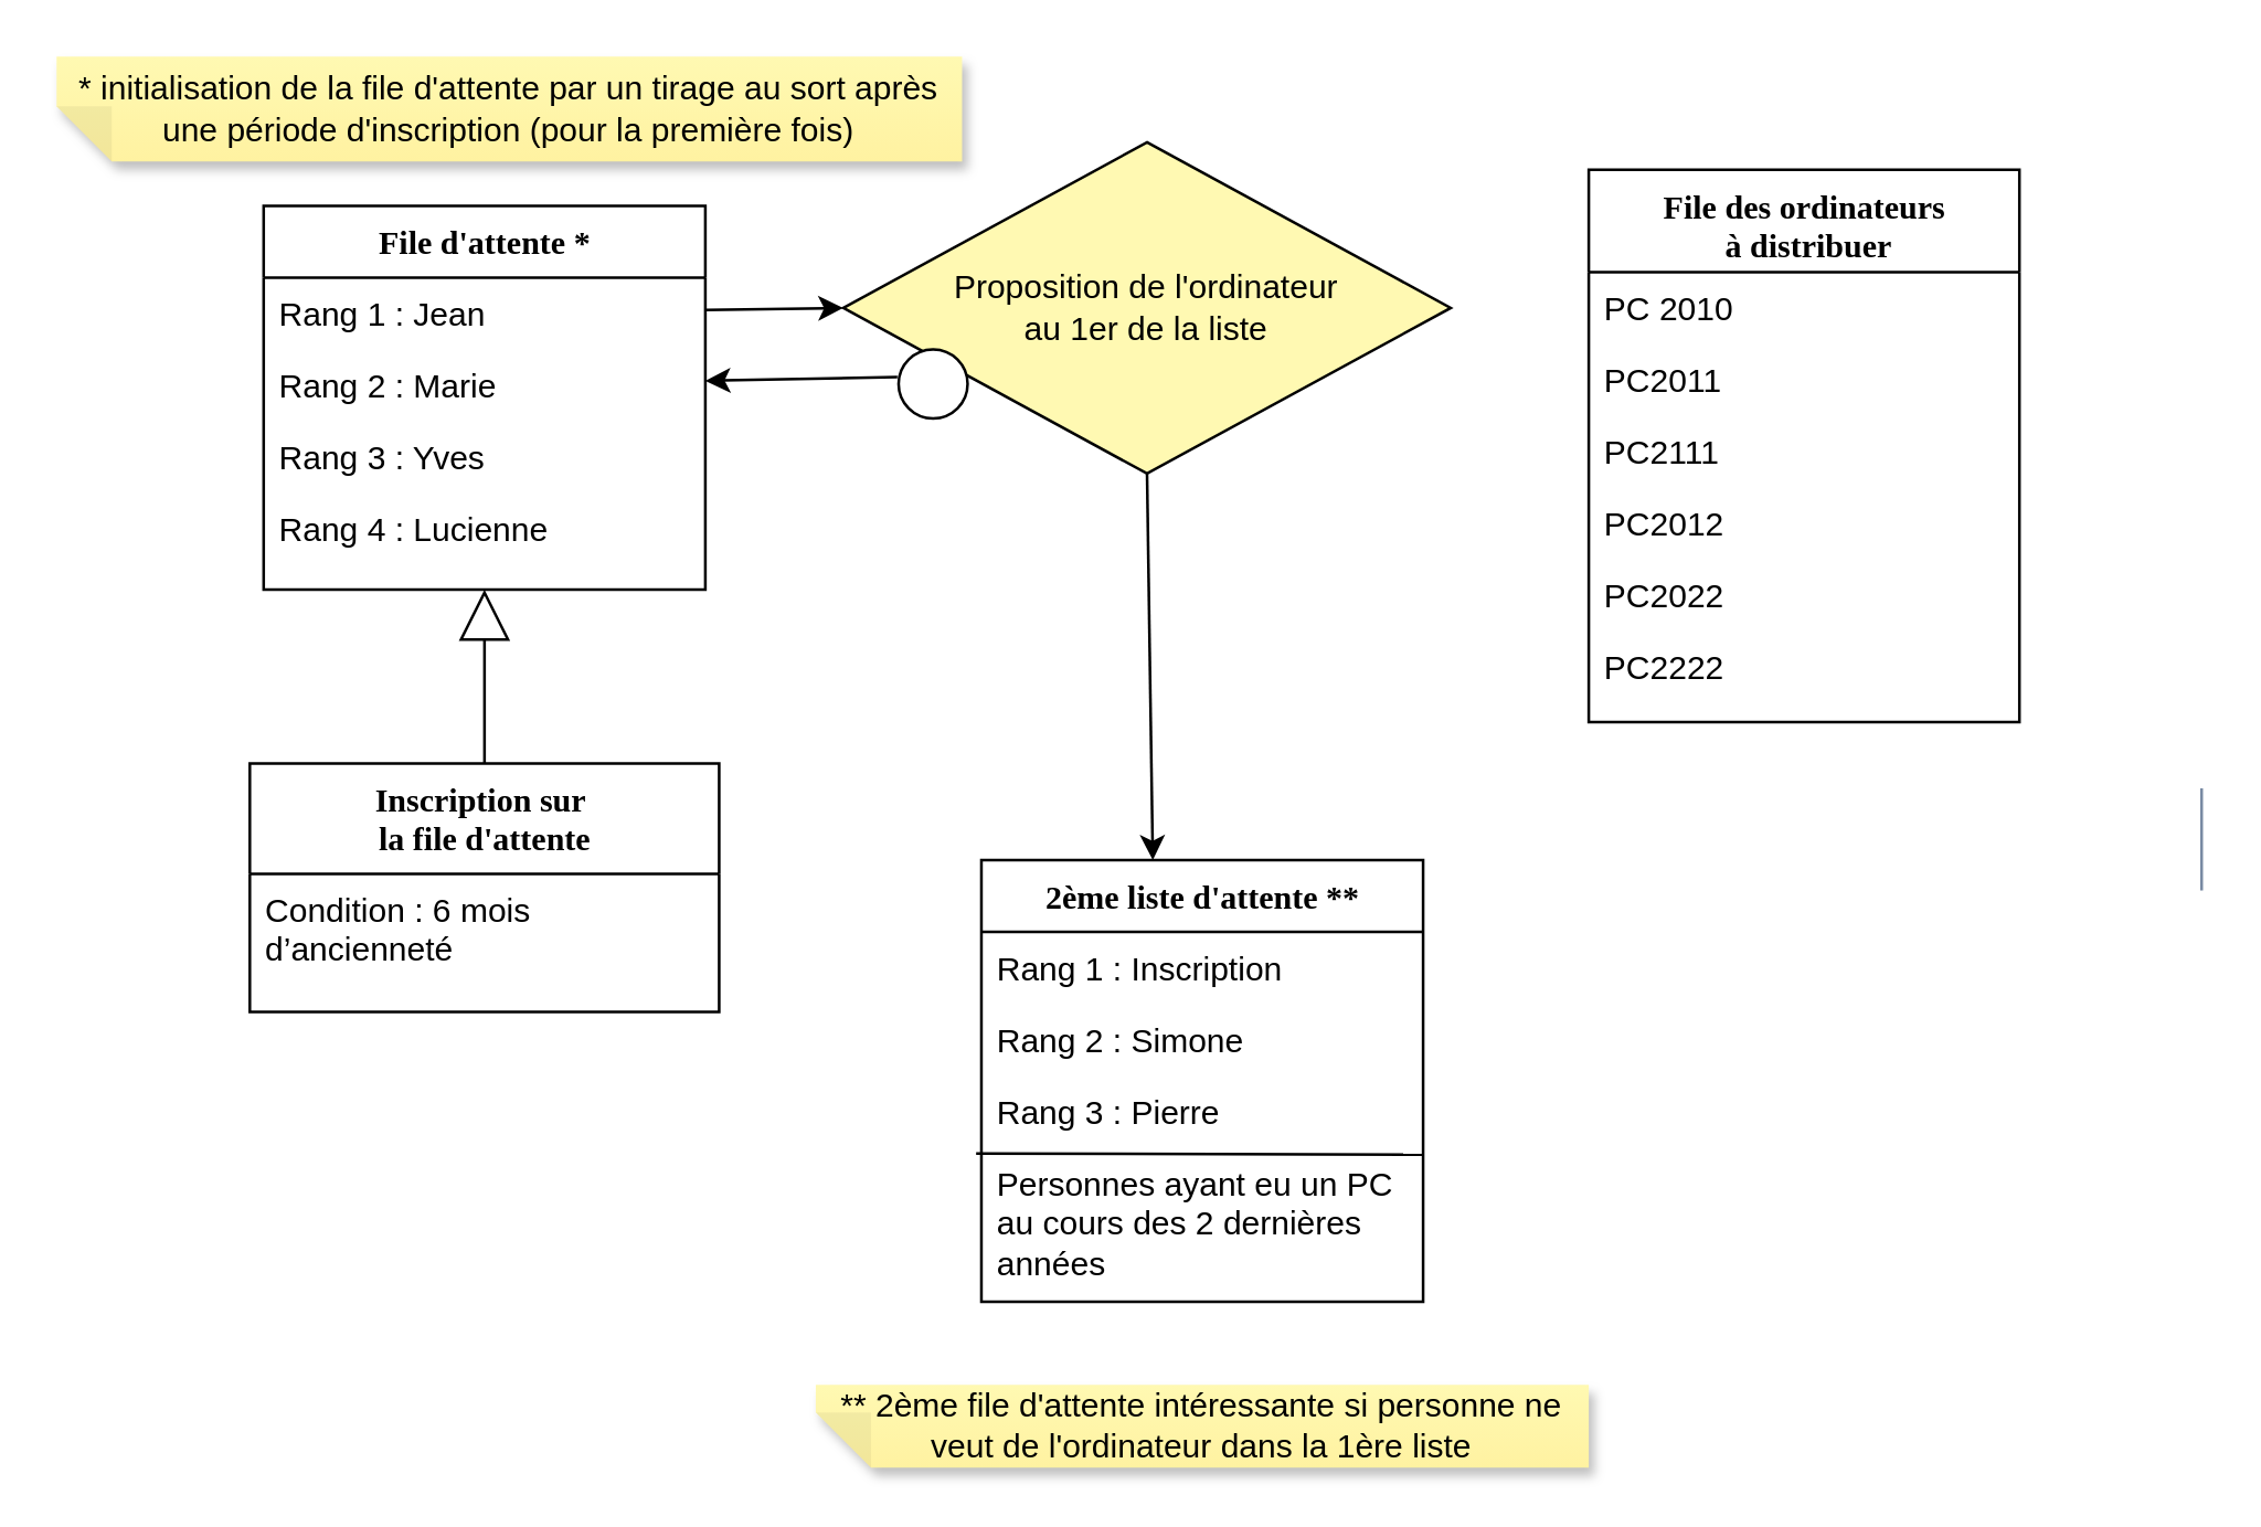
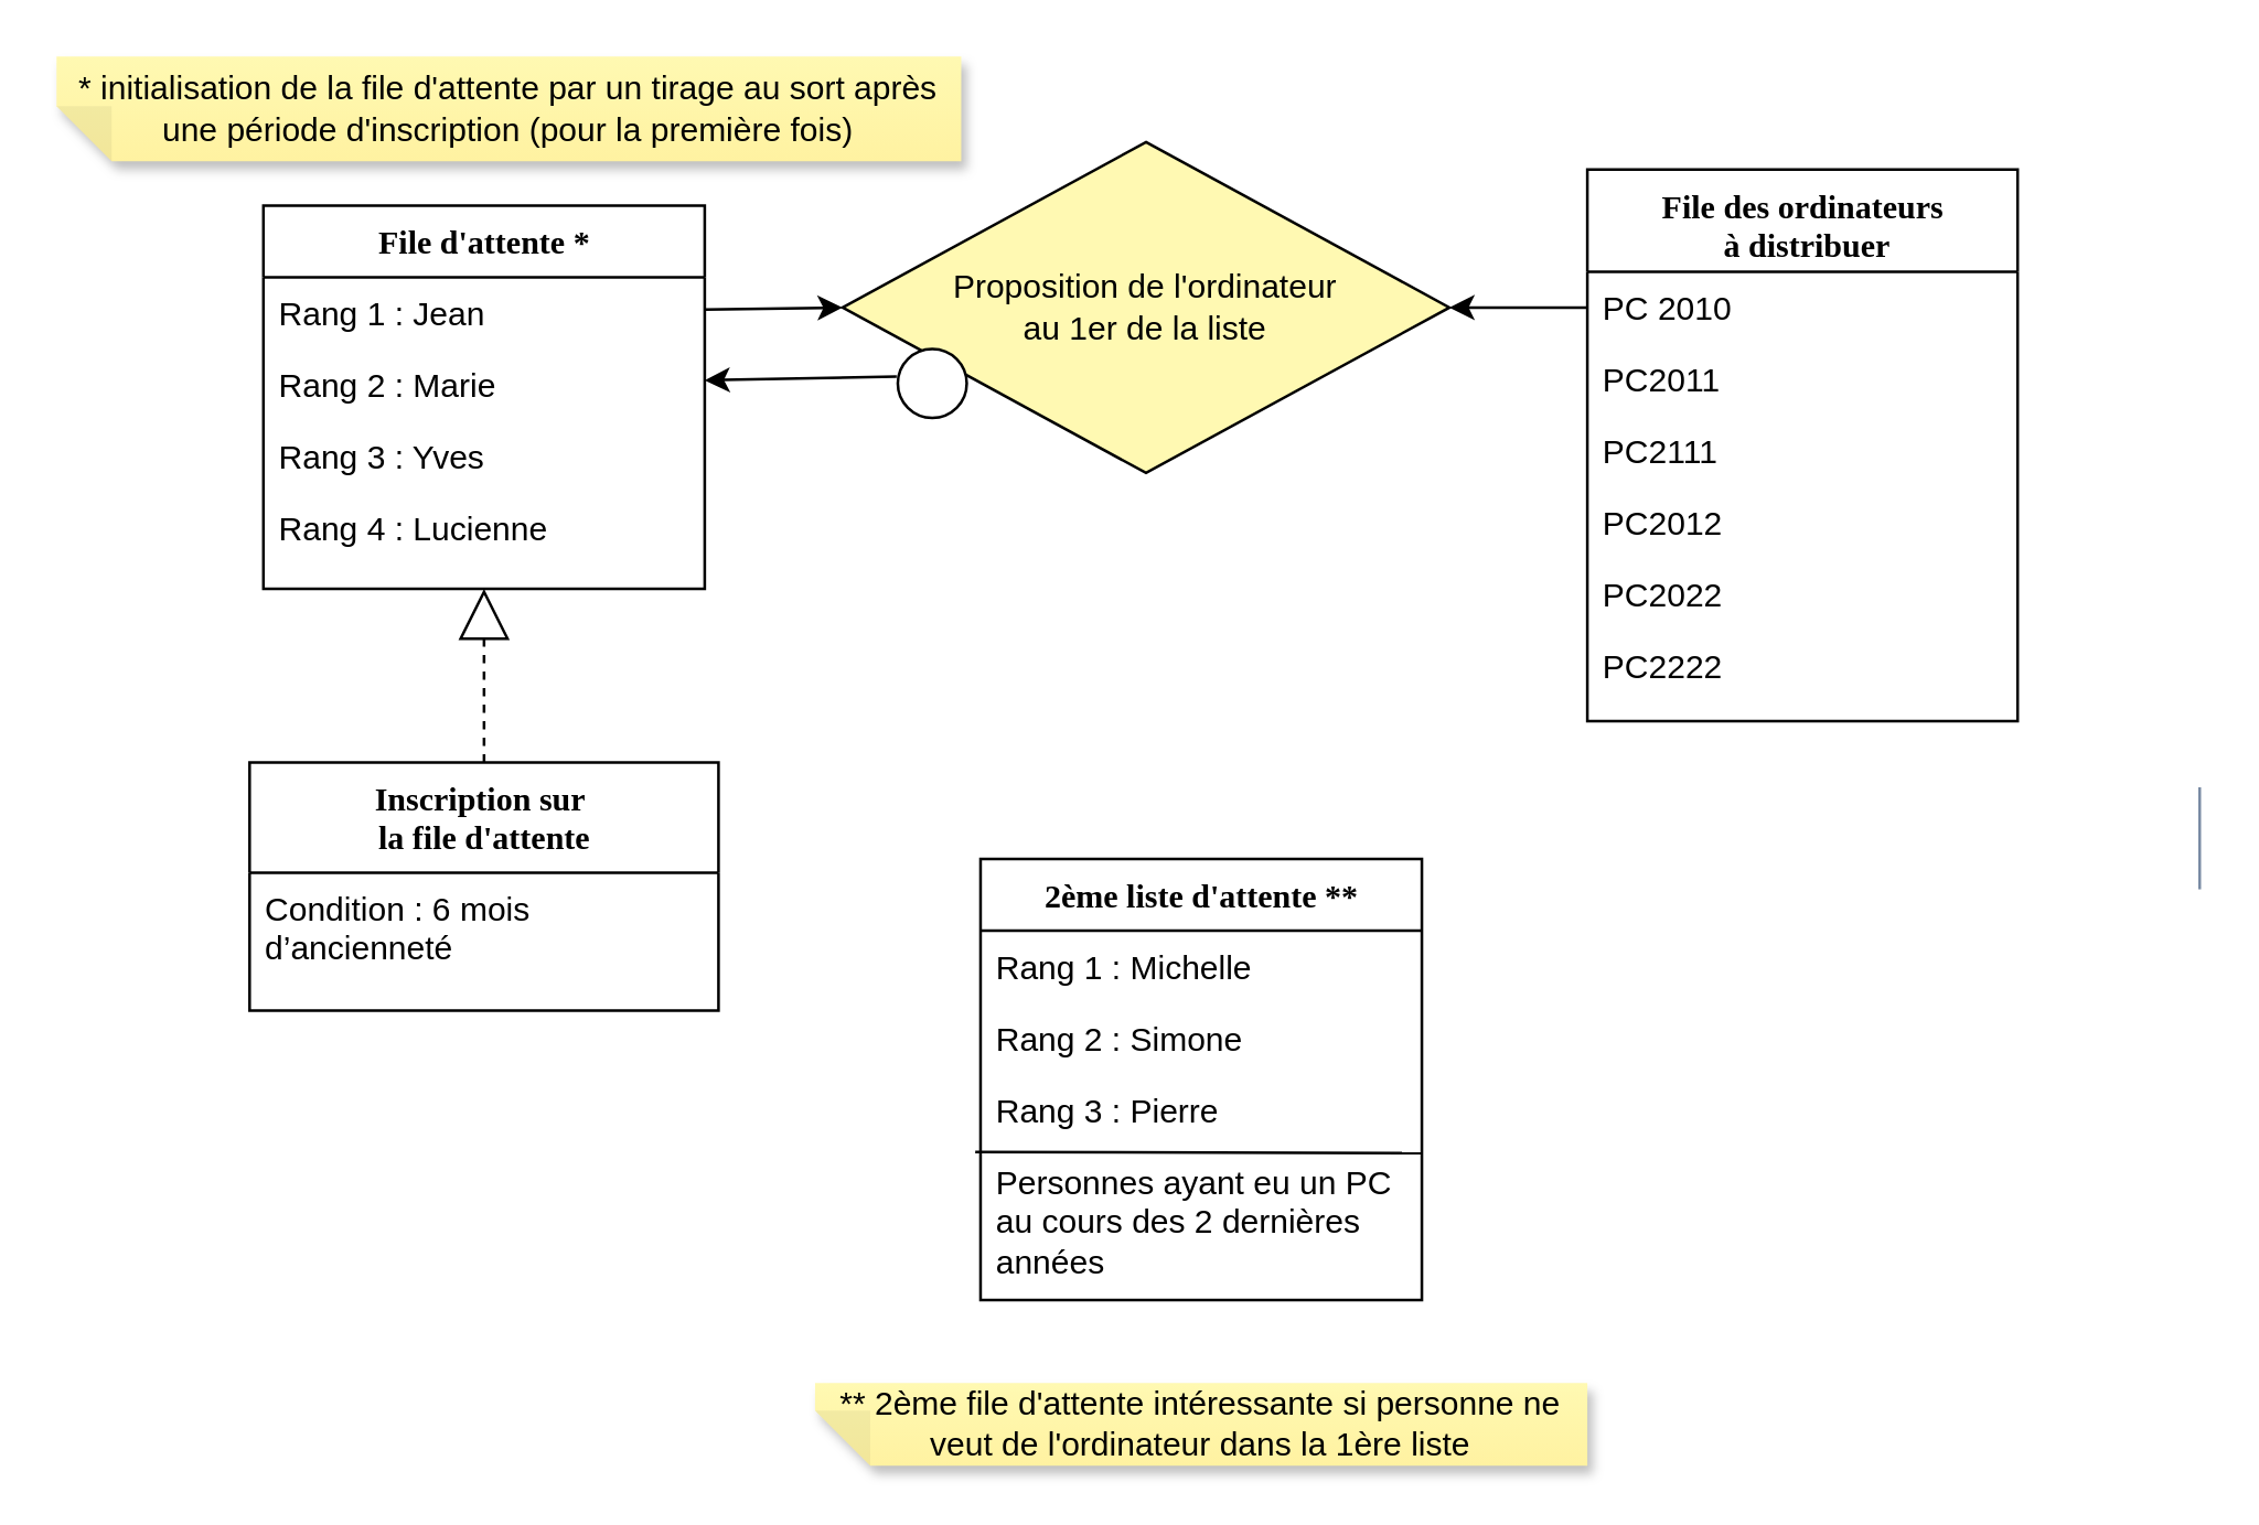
  <mxCell id="0" />
  <mxCell id="1" parent="0" />
  <mxCell id="2" value="File d'attente *" style="swimlane;html=1;fontStyle=1;align=center;verticalAlign=top;childLayout=stackLayout;horizontal=1;startSize=26;horizontalStack=0;resizeParent=1;resizeLast=0;collapsible=1;marginBottom=0;swimlaneFillColor=#ffffff;rounded=0;shadow=0;comic=0;labelBackgroundColor=none;strokeWidth=1;fillColor=none;fontFamily=Verdana;fontSize=12" parent="1" vertex="1"><mxGeometry x="95" y="74" width="160" height="139" as="geometry" /></mxCell>
  <mxCell id="3" value="Rang 1 : Jean" style="text;html=1;strokeColor=none;fillColor=none;align=left;verticalAlign=top;spacingLeft=4;spacingRight=4;whiteSpace=wrap;overflow=hidden;rotatable=0;points=[[0,0.5],[1,0.5]];portConstraint=eastwest;" parent="2" vertex="1"><mxGeometry y="26" width="160" height="26" as="geometry" /></mxCell>
  <mxCell id="4" value="Rang 2 : Marie" style="text;html=1;strokeColor=none;fillColor=none;align=left;verticalAlign=top;spacingLeft=4;spacingRight=4;whiteSpace=wrap;overflow=hidden;rotatable=0;points=[[0,0.5],[1,0.5]];portConstraint=eastwest;" parent="2" vertex="1"><mxGeometry y="52" width="160" height="26" as="geometry" /></mxCell>
  <mxCell id="5" value="Rang 3 : Yves" style="text;html=1;strokeColor=none;fillColor=none;align=left;verticalAlign=top;spacingLeft=4;spacingRight=4;whiteSpace=wrap;overflow=hidden;rotatable=0;points=[[0,0.5],[1,0.5]];portConstraint=eastwest;" parent="2" vertex="1"><mxGeometry y="78" width="160" height="26" as="geometry" /></mxCell>
  <mxCell id="6" value="Rang 4 : Lucienne" style="text;html=1;strokeColor=none;fillColor=none;align=left;verticalAlign=top;spacingLeft=4;spacingRight=4;whiteSpace=wrap;overflow=hidden;rotatable=0;points=[[0,0.5],[1,0.5]];portConstraint=eastwest;" parent="2" vertex="1"><mxGeometry y="104" width="160" height="26" as="geometry" /></mxCell>
  <mxCell id="7" value="&lt;div&gt;Inscription sur&amp;nbsp;&lt;/div&gt;&lt;div&gt;la file d'attente&lt;/div&gt;" style="swimlane;html=1;fontStyle=1;align=center;verticalAlign=top;childLayout=stackLayout;horizontal=1;startSize=40;horizontalStack=0;resizeParent=1;resizeLast=0;collapsible=1;marginBottom=0;swimlaneFillColor=#ffffff;rounded=0;shadow=0;comic=0;labelBackgroundColor=none;strokeWidth=1;fillColor=none;fontFamily=Verdana;fontSize=12" parent="1" vertex="1"><mxGeometry x="90" y="276" width="170" height="90" as="geometry" /></mxCell>
  <mxCell id="8" value="Condition : 6 mois d’ancienneté" style="text;html=1;strokeColor=none;fillColor=none;align=left;verticalAlign=top;spacingLeft=4;spacingRight=4;whiteSpace=wrap;overflow=hidden;rotatable=0;points=[[0,0.5],[1,0.5]];portConstraint=eastwest;" parent="7" vertex="1"><mxGeometry y="40" width="170" height="50" as="geometry" /></mxCell>
  <mxCell id="9" value="&lt;div&gt;File des ordinateurs&lt;/div&gt;&lt;div&gt;&amp;nbsp;à distribuer&lt;/div&gt;" style="swimlane;html=1;fontStyle=1;align=center;verticalAlign=top;childLayout=stackLayout;horizontal=1;startSize=37;horizontalStack=0;resizeParent=1;resizeLast=0;collapsible=1;marginBottom=0;swimlaneFillColor=#ffffff;rounded=0;shadow=0;comic=0;labelBackgroundColor=none;strokeWidth=1;fillColor=none;fontFamily=Verdana;fontSize=12" parent="1" vertex="1"><mxGeometry x="575" y="61" width="156" height="200" as="geometry" /></mxCell>
  <mxCell id="10" value="PC 2010" style="text;html=1;strokeColor=none;fillColor=none;align=left;verticalAlign=top;spacingLeft=4;spacingRight=4;whiteSpace=wrap;overflow=hidden;rotatable=0;points=[[0,0.5],[1,0.5]];portConstraint=eastwest;" parent="9" vertex="1"><mxGeometry y="37" width="156" height="26" as="geometry" /></mxCell>
  <mxCell id="11" value="PC2011" style="text;html=1;strokeColor=none;fillColor=none;align=left;verticalAlign=top;spacingLeft=4;spacingRight=4;whiteSpace=wrap;overflow=hidden;rotatable=0;points=[[0,0.5],[1,0.5]];portConstraint=eastwest;" parent="9" vertex="1"><mxGeometry y="63" width="156" height="26" as="geometry" /></mxCell>
  <mxCell id="12" value="PC2111" style="text;html=1;strokeColor=none;fillColor=none;align=left;verticalAlign=top;spacingLeft=4;spacingRight=4;whiteSpace=wrap;overflow=hidden;rotatable=0;points=[[0,0.5],[1,0.5]];portConstraint=eastwest;" parent="9" vertex="1"><mxGeometry y="89" width="156" height="26" as="geometry" /></mxCell>
  <mxCell id="13" value="PC2012" style="text;html=1;strokeColor=none;fillColor=none;align=left;verticalAlign=top;spacingLeft=4;spacingRight=4;whiteSpace=wrap;overflow=hidden;rotatable=0;points=[[0,0.5],[1,0.5]];portConstraint=eastwest;" parent="9" vertex="1"><mxGeometry y="115" width="156" height="26" as="geometry" /></mxCell>
  <mxCell id="14" value="PC2022" style="text;html=1;strokeColor=none;fillColor=none;align=left;verticalAlign=top;spacingLeft=4;spacingRight=4;whiteSpace=wrap;overflow=hidden;rotatable=0;points=[[0,0.5],[1,0.5]];portConstraint=eastwest;" parent="9" vertex="1"><mxGeometry y="141" width="156" height="26" as="geometry" /></mxCell>
  <mxCell id="15" value="PC2222" style="text;html=1;strokeColor=none;fillColor=none;align=left;verticalAlign=top;spacingLeft=4;spacingRight=4;whiteSpace=wrap;overflow=hidden;rotatable=0;points=[[0,0.5],[1,0.5]];portConstraint=eastwest;" parent="9" vertex="1"><mxGeometry y="167" width="156" height="26" as="geometry" /></mxCell>
- <mxCell id="16" style="edgeStyle=orthogonalEdgeStyle;html=1;labelBackgroundColor=none;startFill=0;startSize=8;endArrow=block;endFill=0;endSize=16;fontFamily=Verdana;fontSize=12;entryX=0.5;entryY=1;entryDx=0;entryDy=0;" edge="1" parent="1" source="7" target="2"><mxGeometry relative="1" as="geometry"><mxPoint x="175" y="273" as="sourcePoint" /><mxPoint x="175" y="231" as="targetPoint" /></mxGeometry></mxCell>
+ <mxCell id="16" style="edgeStyle=orthogonalEdgeStyle;html=1;labelBackgroundColor=none;startFill=0;startSize=8;endArrow=block;endFill=0;endSize=16;fontFamily=Verdana;fontSize=12;entryX=0.5;entryY=1;entryDx=0;entryDy=0;dashed=1;" edge="1" parent="1" source="7" target="2"><mxGeometry relative="1" as="geometry"><mxPoint x="175" y="273" as="sourcePoint" /><mxPoint x="175" y="231" as="targetPoint" /></mxGeometry></mxCell>
  <mxCell id="17" value="&lt;div&gt;Proposition de l'ordinateur &lt;br&gt;&lt;/div&gt;&lt;div&gt;au 1er de la liste&lt;br&gt;&lt;/div&gt;" style="rhombus;whiteSpace=wrap;html=1;fillColor=#fff9b2;" vertex="1" parent="1"><mxGeometry x="305" y="51" width="220" height="120" as="geometry" /></mxCell>
+ <mxCell id="18" value="" style="endArrow=classic;html=1;rounded=0;entryX=1;entryY=0.5;entryDx=0;entryDy=0;exitX=0;exitY=0.5;exitDx=0;exitDy=0;" edge="1" parent="1" source="10" target="17"><mxGeometry width="50" height="50" relative="1" as="geometry"><mxPoint x="485" y="281" as="sourcePoint" /><mxPoint x="535" y="231" as="targetPoint" /></mxGeometry></mxCell>
  <mxCell id="19" value="" style="endArrow=classic;html=1;rounded=0;" edge="1" parent="1" source="3"><mxGeometry width="50" height="50" relative="1" as="geometry"><mxPoint x="255" y="161" as="sourcePoint" /><mxPoint x="305" y="111" as="targetPoint" /></mxGeometry></mxCell>
  <mxCell id="20" value="" style="ellipse;whiteSpace=wrap;html=1;aspect=fixed;" vertex="1" parent="1"><mxGeometry x="325" y="126" width="25" height="25" as="geometry" /></mxCell>
  <mxCell id="21" value="" style="endArrow=classic;html=1;rounded=0;exitX=-0.018;exitY=0.4;exitDx=0;exitDy=0;exitPerimeter=0;" edge="1" parent="1" source="20" target="4"><mxGeometry width="50" height="50" relative="1" as="geometry"><mxPoint x="485" y="281" as="sourcePoint" /><mxPoint x="535" y="231" as="targetPoint" /><Array as="points" /></mxGeometry></mxCell>
  <mxCell id="22" value="2ème liste d'attente **" style="swimlane;html=1;fontStyle=1;align=center;verticalAlign=top;childLayout=stackLayout;horizontal=1;startSize=26;horizontalStack=0;resizeParent=1;resizeLast=0;collapsible=1;marginBottom=0;swimlaneFillColor=#ffffff;rounded=0;shadow=0;comic=0;labelBackgroundColor=none;strokeWidth=1;fillColor=none;fontFamily=Verdana;fontSize=12" vertex="1" parent="1"><mxGeometry x="355" y="311" width="160" height="160" as="geometry" /></mxCell>
- <mxCell id="23" value="Rang 1 : Inscription" style="text;html=1;strokeColor=none;fillColor=none;align=left;verticalAlign=top;spacingLeft=4;spacingRight=4;whiteSpace=wrap;overflow=hidden;rotatable=0;points=[[0,0.5],[1,0.5]];portConstraint=eastwest;" vertex="1" parent="22"><mxGeometry y="26" width="160" height="26" as="geometry" /></mxCell>
+ <mxCell id="23" value="Rang 1 : Michelle" style="text;html=1;strokeColor=none;fillColor=none;align=left;verticalAlign=top;spacingLeft=4;spacingRight=4;whiteSpace=wrap;overflow=hidden;rotatable=0;points=[[0,0.5],[1,0.5]];portConstraint=eastwest;" vertex="1" parent="22"><mxGeometry y="26" width="160" height="26" as="geometry" /></mxCell>
  <mxCell id="24" value="Rang 2 : Simone" style="text;html=1;strokeColor=none;fillColor=none;align=left;verticalAlign=top;spacingLeft=4;spacingRight=4;whiteSpace=wrap;overflow=hidden;rotatable=0;points=[[0,0.5],[1,0.5]];portConstraint=eastwest;" vertex="1" parent="22"><mxGeometry y="52" width="160" height="26" as="geometry" /></mxCell>
  <mxCell id="25" value="Rang 3 : Pierre" style="text;html=1;strokeColor=none;fillColor=none;align=left;verticalAlign=top;spacingLeft=4;spacingRight=4;whiteSpace=wrap;overflow=hidden;rotatable=0;points=[[0,0.5],[1,0.5]];portConstraint=eastwest;" vertex="1" parent="22"><mxGeometry y="78" width="160" height="26" as="geometry" /></mxCell>
  <mxCell id="26" value="" style="endArrow=none;html=1;rounded=0;exitX=-0.012;exitY=0.04;exitDx=0;exitDy=0;entryX=1;entryY=0.048;entryDx=0;entryDy=0;entryPerimeter=0;exitPerimeter=0;" edge="1" parent="22" source="27" target="27"><mxGeometry width="50" height="50" relative="1" as="geometry"><mxPoint x="130" y="80" as="sourcePoint" /><mxPoint x="180" y="30" as="targetPoint" /><Array as="points" /></mxGeometry></mxCell>
  <mxCell id="27" value="Personnes ayant eu un PC au cours des 2 dernières années " style="text;html=1;strokeColor=none;fillColor=none;align=left;verticalAlign=top;spacingLeft=4;spacingRight=4;whiteSpace=wrap;overflow=hidden;rotatable=0;points=[[0,0.5],[1,0.5]];portConstraint=eastwest;" vertex="1" parent="22"><mxGeometry y="104" width="160" height="56" as="geometry" /></mxCell>
  <mxCell id="28" value="* initialisation de la file d'attente par un tirage au sort après une période d'inscription (pour la première fois)" style="shape=note;whiteSpace=wrap;html=1;backgroundOutline=1;fontColor=#000000;darkOpacity=0.05;fillColor=#FFF9B2;strokeColor=none;fillStyle=solid;direction=west;gradientDirection=north;gradientColor=#FFF2A1;shadow=1;size=20;pointerEvents=1;" vertex="1" parent="1"><mxGeometry x="20" y="20" width="328" height="38" as="geometry" /></mxCell>
- <mxCell id="29" value="" style="endArrow=classic;html=1;rounded=0;exitX=0.5;exitY=1;exitDx=0;exitDy=0;entryX=0.388;entryY=0;entryDx=0;entryDy=0;entryPerimeter=0;" edge="1" parent="1" source="17" target="22"><mxGeometry width="50" height="50" relative="1" as="geometry"><mxPoint x="485" y="391" as="sourcePoint" /><mxPoint x="535" y="341" as="targetPoint" /></mxGeometry></mxCell>
  <mxCell id="30" value="** 2ème file d'attente intéressante si personne ne veut de l'ordinateur dans la 1ère liste " style="shape=note;whiteSpace=wrap;html=1;backgroundOutline=1;fontColor=#000000;darkOpacity=0.05;fillColor=#FFF9B2;strokeColor=none;fillStyle=solid;direction=west;gradientDirection=north;gradientColor=#FFF2A1;shadow=1;size=20;pointerEvents=1;" vertex="1" parent="1"><mxGeometry x="295" y="501" width="280" height="30" as="geometry" /></mxCell>
  <mxCell id="31" value="" style="endArrow=none;html=1;rounded=0;strokeColor=#788AA3;fontColor=#46495D;fillColor=#B2C9AB;" edge="1" parent="1"><mxGeometry width="50" height="50" relative="1" as="geometry"><mxPoint x="797" y="322" as="sourcePoint" /><mxPoint x="797" y="285" as="targetPoint" /><Array as="points" /></mxGeometry></mxCell>
